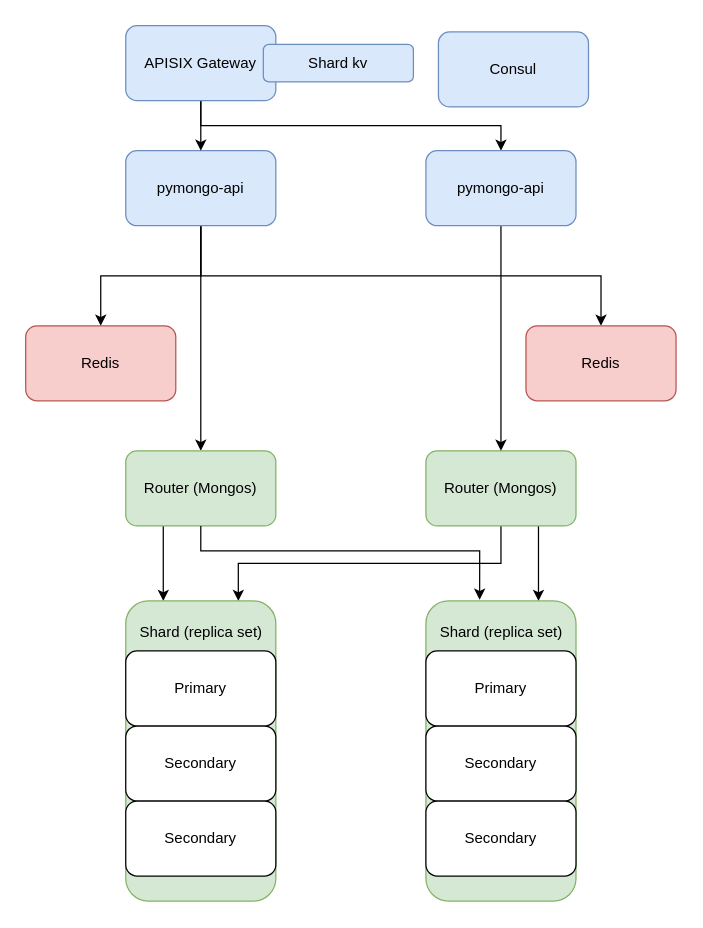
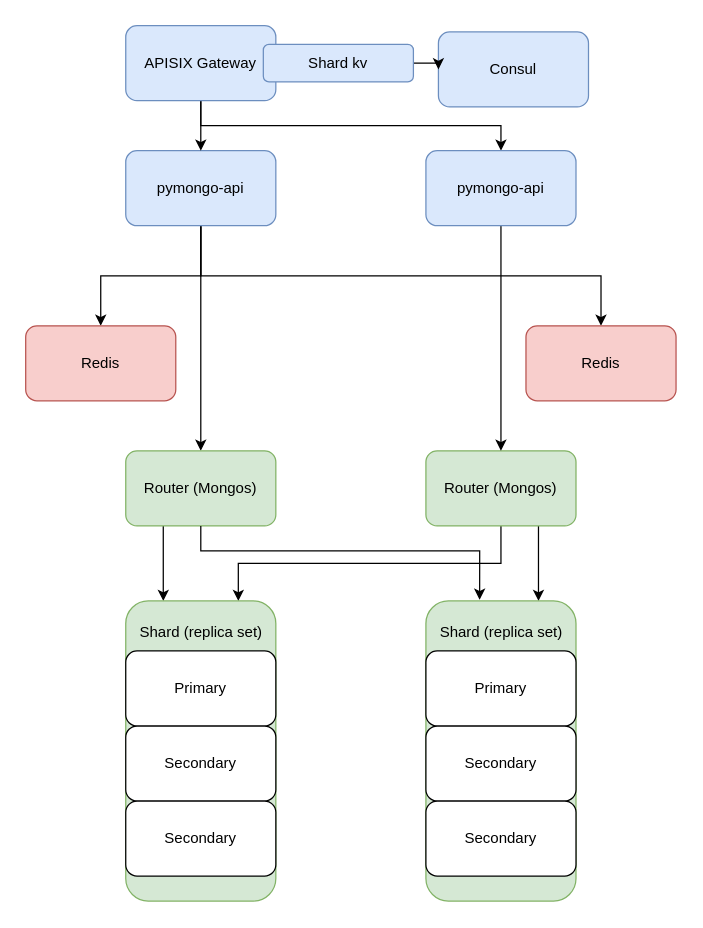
  <mxCell id="0" />
  <mxCell id="1" parent="0" />
  <mxCell id="2" style="edgeStyle=orthogonalEdgeStyle;rounded=0;orthogonalLoop=1;jettySize=auto;html=1;exitX=0.5;exitY=1;exitDx=0;exitDy=0;entryX=0.5;entryY=0;entryDx=0;entryDy=0;" parent="1" source="5" target="7" edge="1"><mxGeometry relative="1" as="geometry" /></mxCell>
  <mxCell id="3" style="edgeStyle=orthogonalEdgeStyle;rounded=0;orthogonalLoop=1;jettySize=auto;html=1;exitX=0.5;exitY=1;exitDx=0;exitDy=0;" parent="1" source="5" target="23" edge="1"><mxGeometry relative="1" as="geometry" /></mxCell>
  <mxCell id="4" style="edgeStyle=orthogonalEdgeStyle;rounded=0;orthogonalLoop=1;jettySize=auto;html=1;exitX=0.5;exitY=1;exitDx=0;exitDy=0;entryX=0.5;entryY=0;entryDx=0;entryDy=0;" parent="1" source="5" target="22" edge="1"><mxGeometry relative="1" as="geometry" /></mxCell>
  <mxCell id="5" value="pymongo-api" style="rounded=1;whiteSpace=wrap;html=1;fillColor=#dae8fc;strokeColor=#6c8ebf;" parent="1" vertex="1"><mxGeometry x="100" y="120" width="120" height="60" as="geometry" /></mxCell>
  <mxCell id="6" style="edgeStyle=orthogonalEdgeStyle;rounded=0;orthogonalLoop=1;jettySize=auto;html=1;exitX=0.25;exitY=1;exitDx=0;exitDy=0;entryX=0.25;entryY=0;entryDx=0;entryDy=0;" parent="1" source="7" target="11" edge="1"><mxGeometry relative="1" as="geometry" /></mxCell>
  <mxCell id="7" value="Router (Mongos)" style="rounded=1;whiteSpace=wrap;html=1;fillColor=#d5e8d4;strokeColor=#82b366;" parent="1" vertex="1"><mxGeometry x="100" y="360" width="120" height="60" as="geometry" /></mxCell>
  <mxCell id="8" style="edgeStyle=orthogonalEdgeStyle;rounded=0;orthogonalLoop=1;jettySize=auto;html=1;exitX=0.5;exitY=1;exitDx=0;exitDy=0;entryX=0.75;entryY=0;entryDx=0;entryDy=0;" parent="1" source="10" target="11" edge="1"><mxGeometry relative="1" as="geometry" /></mxCell>
  <mxCell id="9" style="edgeStyle=orthogonalEdgeStyle;rounded=0;orthogonalLoop=1;jettySize=auto;html=1;exitX=0.75;exitY=1;exitDx=0;exitDy=0;entryX=0.75;entryY=0;entryDx=0;entryDy=0;" parent="1" source="10" target="16" edge="1"><mxGeometry relative="1" as="geometry" /></mxCell>
  <mxCell id="10" value="Router (Mongos)" style="rounded=1;whiteSpace=wrap;html=1;fillColor=#d5e8d4;strokeColor=#82b366;" parent="1" vertex="1"><mxGeometry x="340" y="360" width="120" height="60" as="geometry" /></mxCell>
  <mxCell id="11" value="" style="rounded=1;whiteSpace=wrap;html=1;fillColor=#d5e8d4;strokeColor=#82b366;" parent="1" vertex="1"><mxGeometry x="100" y="480" width="120" height="240" as="geometry" /></mxCell>
  <mxCell id="12" value="Shard (replica set)" style="text;html=1;align=center;verticalAlign=middle;resizable=0;points=[];autosize=1;strokeColor=none;fillColor=none;" parent="1" vertex="1"><mxGeometry x="100" y="490" width="120" height="30" as="geometry" /></mxCell>
  <mxCell id="13" value="Primary" style="rounded=1;whiteSpace=wrap;html=1;" parent="1" vertex="1"><mxGeometry x="100" y="520" width="120" height="60" as="geometry" /></mxCell>
  <mxCell id="14" value="Secondary" style="rounded=1;whiteSpace=wrap;html=1;" parent="1" vertex="1"><mxGeometry x="100" y="580" width="120" height="60" as="geometry" /></mxCell>
  <mxCell id="15" value="Secondary" style="rounded=1;whiteSpace=wrap;html=1;" parent="1" vertex="1"><mxGeometry x="100" y="640" width="120" height="60" as="geometry" /></mxCell>
  <mxCell id="16" value="" style="rounded=1;whiteSpace=wrap;html=1;fillColor=#d5e8d4;strokeColor=#82b366;" parent="1" vertex="1"><mxGeometry x="340" y="480" width="120" height="240" as="geometry" /></mxCell>
  <mxCell id="17" value="Shard (replica set)" style="text;html=1;align=center;verticalAlign=middle;resizable=0;points=[];autosize=1;strokeColor=none;fillColor=none;" parent="1" vertex="1"><mxGeometry x="340" y="490" width="120" height="30" as="geometry" /></mxCell>
  <mxCell id="18" value="Primary" style="rounded=1;whiteSpace=wrap;html=1;" parent="1" vertex="1"><mxGeometry x="340" y="520" width="120" height="60" as="geometry" /></mxCell>
  <mxCell id="19" value="Secondary" style="rounded=1;whiteSpace=wrap;html=1;" parent="1" vertex="1"><mxGeometry x="340" y="580" width="120" height="60" as="geometry" /></mxCell>
  <mxCell id="20" value="Secondary" style="rounded=1;whiteSpace=wrap;html=1;" parent="1" vertex="1"><mxGeometry x="340" y="640" width="120" height="60" as="geometry" /></mxCell>
  <mxCell id="21" style="edgeStyle=orthogonalEdgeStyle;rounded=0;orthogonalLoop=1;jettySize=auto;html=1;exitX=0.5;exitY=1;exitDx=0;exitDy=0;entryX=0.358;entryY=-0.004;entryDx=0;entryDy=0;entryPerimeter=0;" parent="1" source="7" target="16" edge="1"><mxGeometry relative="1" as="geometry"><Array as="points"><mxPoint x="160" y="440" /><mxPoint x="383" y="440" /></Array></mxGeometry></mxCell>
  <mxCell id="22" value="Redis" style="rounded=1;whiteSpace=wrap;html=1;fillColor=#f8cecc;strokeColor=#b85450;" parent="1" vertex="1"><mxGeometry x="420" y="260" width="120" height="60" as="geometry" /></mxCell>
  <mxCell id="23" value="Redis" style="rounded=1;whiteSpace=wrap;html=1;fillColor=#f8cecc;strokeColor=#b85450;" parent="1" vertex="1"><mxGeometry x="20" y="260" width="120" height="60" as="geometry" /></mxCell>
  <mxCell id="24" style="edgeStyle=orthogonalEdgeStyle;rounded=0;orthogonalLoop=1;jettySize=auto;html=1;exitX=0.5;exitY=1;exitDx=0;exitDy=0;entryX=0.5;entryY=0;entryDx=0;entryDy=0;" edge="1" parent="1" source="26" target="5"><mxGeometry relative="1" as="geometry" /></mxCell>
  <mxCell id="25" style="edgeStyle=orthogonalEdgeStyle;rounded=0;orthogonalLoop=1;jettySize=auto;html=1;exitX=0.5;exitY=1;exitDx=0;exitDy=0;" edge="1" parent="1" source="26" target="29"><mxGeometry relative="1" as="geometry" /></mxCell>
  <mxCell id="26" value="APISIX Gateway" style="rounded=1;whiteSpace=wrap;html=1;fillColor=#dae8fc;strokeColor=#6c8ebf;" vertex="1" parent="1"><mxGeometry x="100" y="20" width="120" height="60" as="geometry" /></mxCell>
  <mxCell id="27" value="Consul" style="rounded=1;whiteSpace=wrap;html=1;fillColor=#dae8fc;strokeColor=#6c8ebf;" vertex="1" parent="1"><mxGeometry x="350" y="25" width="120" height="60" as="geometry" /></mxCell>
  <mxCell id="28" style="edgeStyle=orthogonalEdgeStyle;rounded=0;orthogonalLoop=1;jettySize=auto;html=1;exitX=0.5;exitY=1;exitDx=0;exitDy=0;" edge="1" parent="1" source="29" target="10"><mxGeometry relative="1" as="geometry" /></mxCell>
  <mxCell id="29" value="pymongo-api" style="rounded=1;whiteSpace=wrap;html=1;fillColor=#dae8fc;strokeColor=#6c8ebf;" vertex="1" parent="1"><mxGeometry x="340" y="120" width="120" height="60" as="geometry" /></mxCell>
+ <mxCell id="30" style="edgeStyle=orthogonalEdgeStyle;rounded=0;orthogonalLoop=1;jettySize=auto;html=1;exitX=1;exitY=0.5;exitDx=0;exitDy=0;entryX=0;entryY=0.5;entryDx=0;entryDy=0;" edge="1" parent="1" source="31" target="27"><mxGeometry relative="1" as="geometry" /></mxCell>
  <mxCell id="31" value="Shard kv" style="rounded=1;whiteSpace=wrap;html=1;fillColor=#dae8fc;strokeColor=#6c8ebf;" vertex="1" parent="1"><mxGeometry x="210" y="35" width="120" height="30" as="geometry" /></mxCell>
